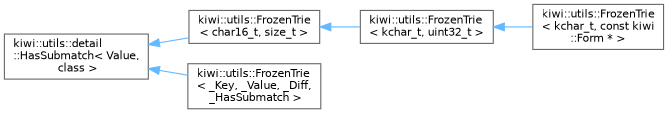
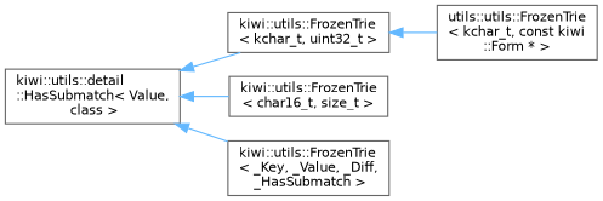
  digraph {
    rankdir=LR
    node [color=grey40 fillcolor=white fontname=Helvetica fontsize=10 shape=box style=filled]
    edge [color=steelblue1 dir=back fontname=Helvetica fontsize=10 labelfontname=Helvetica labelfontsize=10 style=solid]
    n1 [height=0.2 label="kiwi::utils::detail\l::HasSubmatch\< Value,\l class \>" width=0.4]
    n2 [height=0.2 label="kiwi::utils::FrozenTrie\l\< kchar_t, uint32_t \>" width=0.4]
    n3 [height=0.2 label="kiwi::utils::FrozenTrie\l\< char16_t, size_t \>" width=0.4]
    n4 [height=0.2 label="kiwi::utils::FrozenTrie\l\< _Key, _Value, _Diff,\l _HasSubmatch \>" width=0.4]
-   n5 [height=0.2 label="kiwi::utils::FrozenTrie\l\< kchar_t, const kiwi\l::Form * \>" width=0.4]
-   n3 -> n2
+   n5 [height=0.2 label="utils::utils::FrozenTrie\l\< kchar_t, const kiwi\l::Form * \>" width=0.4]
+   n1 -> n2
    n1 -> n3
    n1 -> n4
    n2 -> n5
  }
